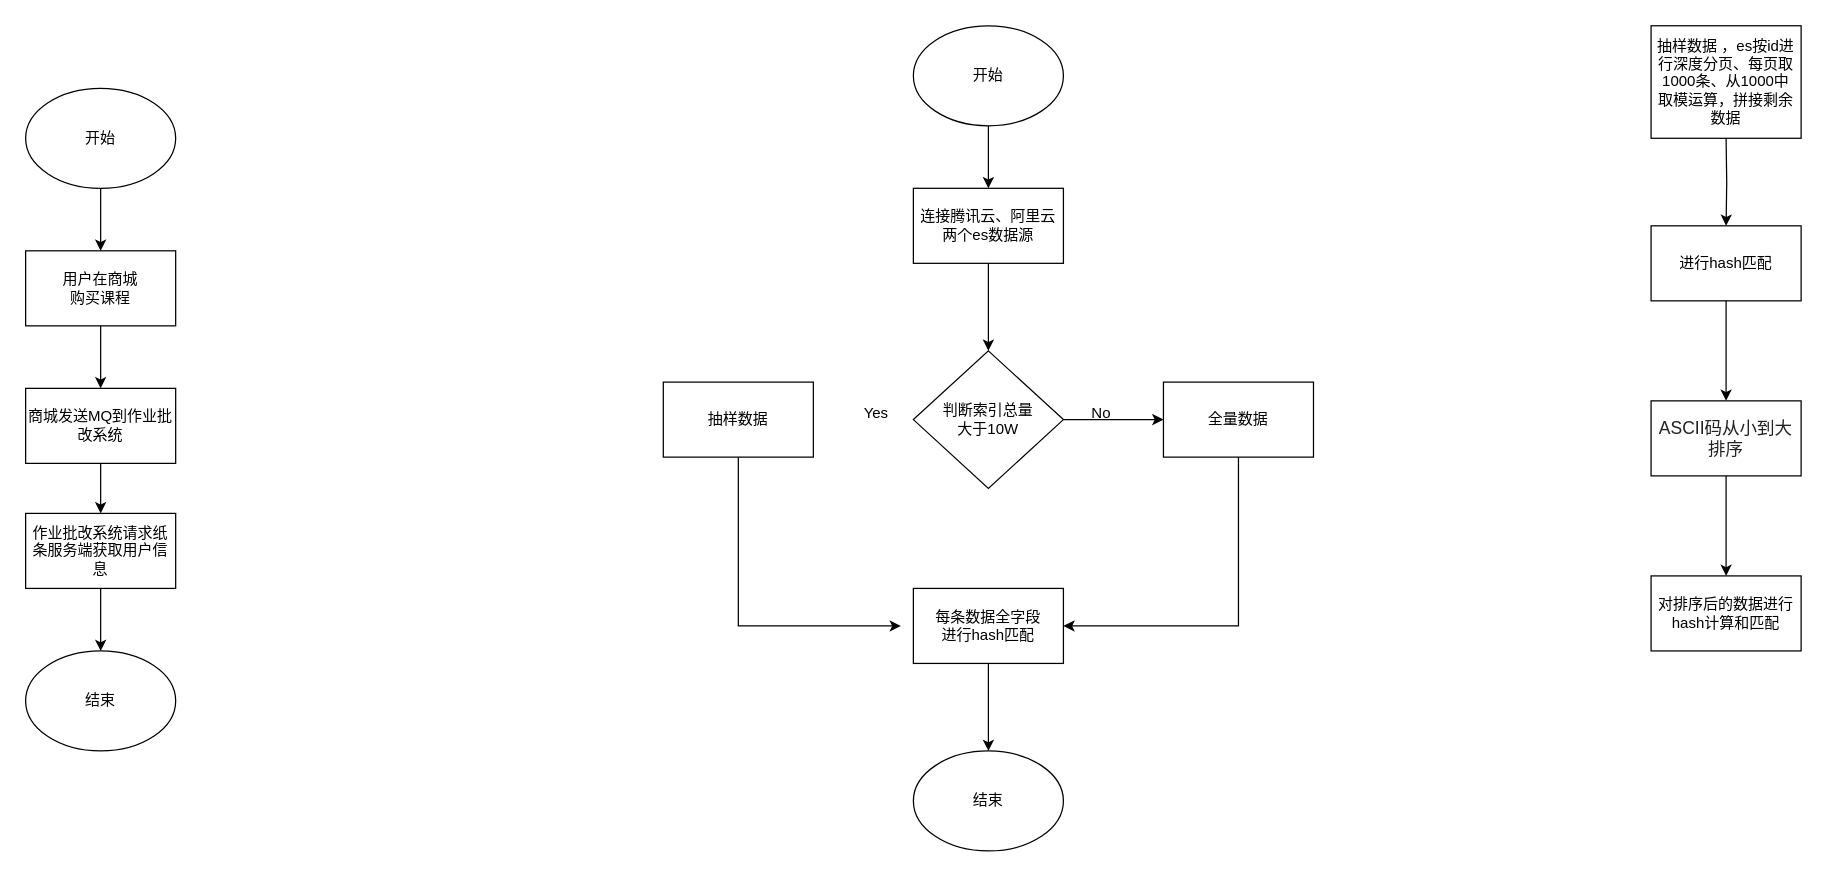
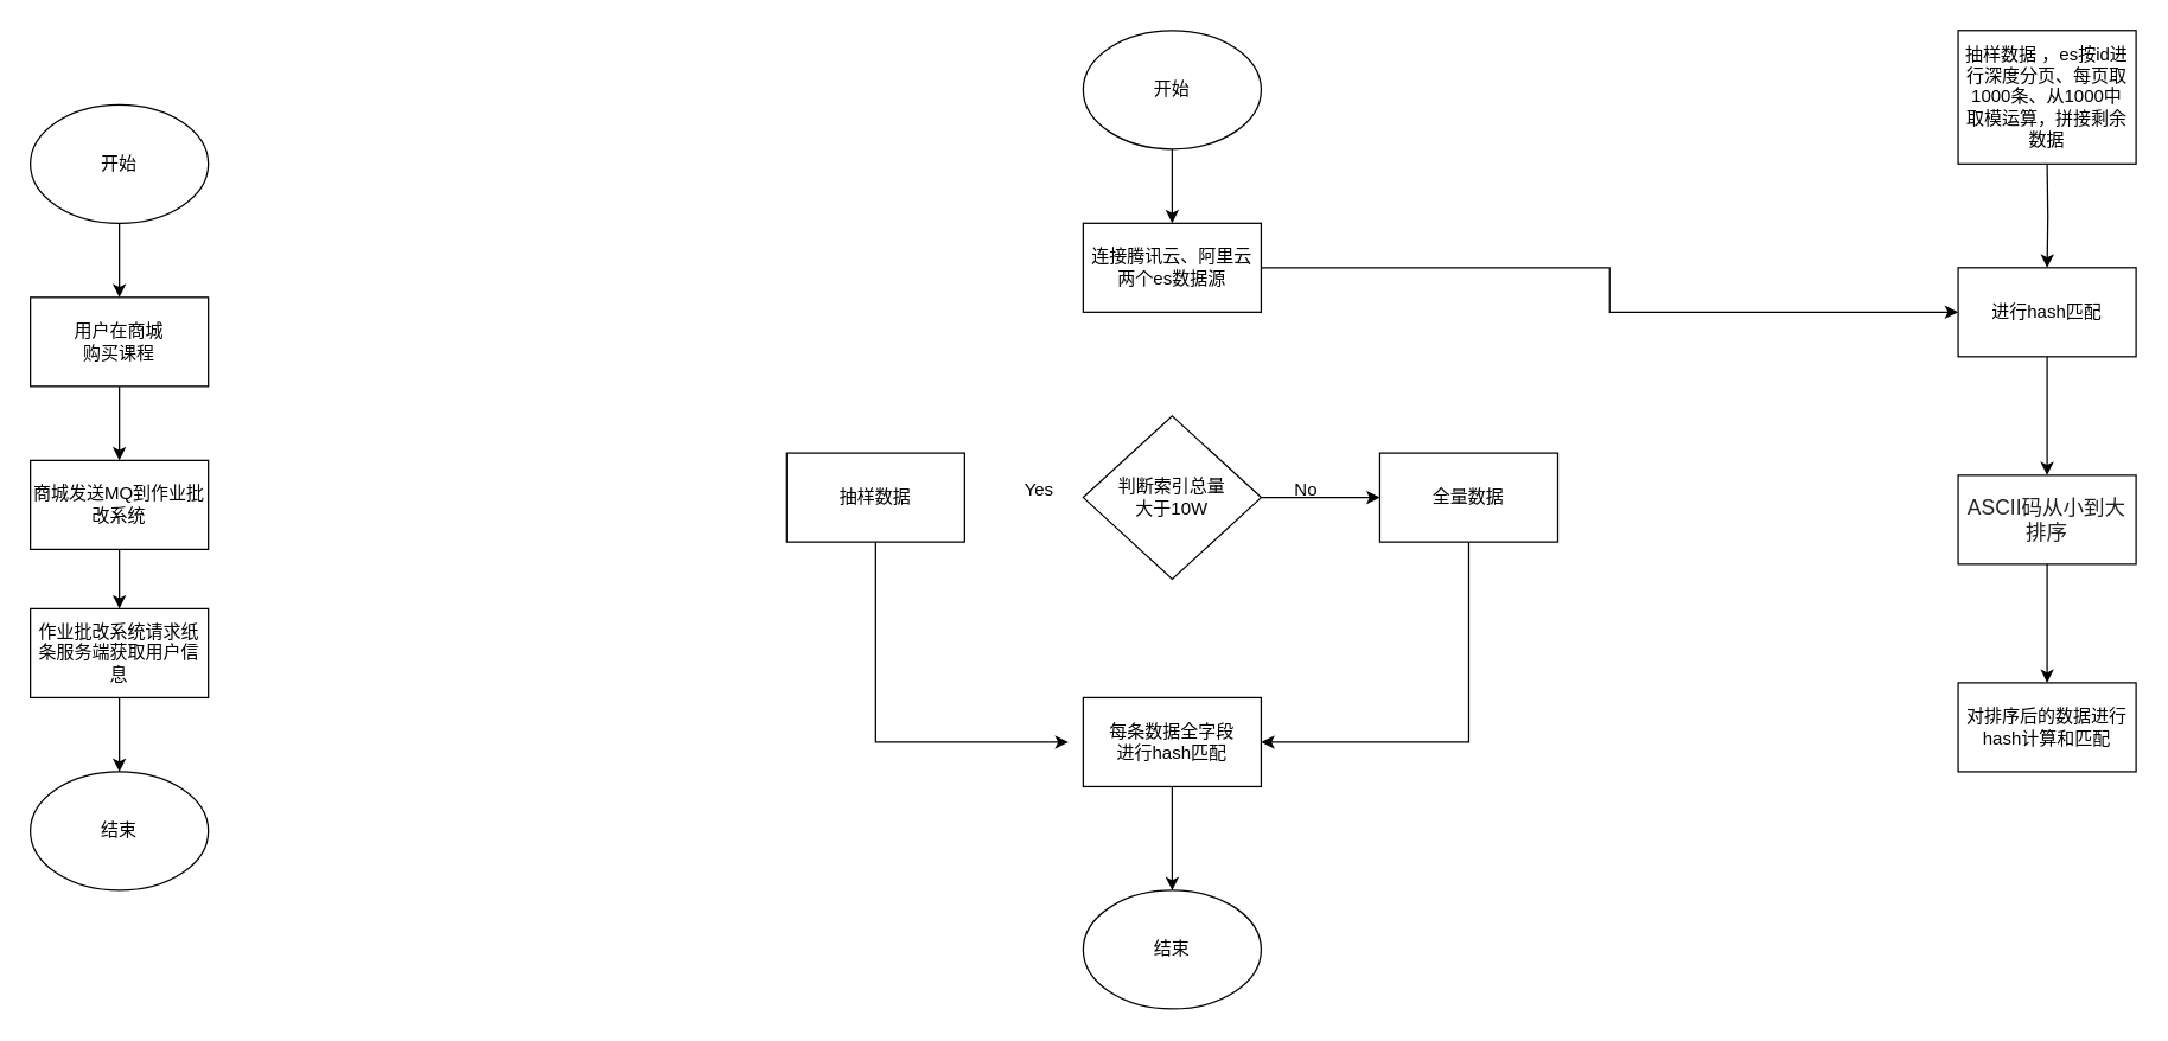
  <mxCell id="0" />
  <mxCell id="1" parent="0" />
  <mxCell id="2" style="edgeStyle=orthogonalEdgeStyle;rounded=0;orthogonalLoop=1;jettySize=auto;html=1;" parent="1" source="3" target="5" edge="1"><mxGeometry relative="1" as="geometry" /></mxCell>
  <mxCell id="3" value="开始" style="ellipse;whiteSpace=wrap;html=1;" parent="1" vertex="1"><mxGeometry x="20" y="70" width="120" height="80" as="geometry" /></mxCell>
  <mxCell id="4" style="edgeStyle=orthogonalEdgeStyle;rounded=0;orthogonalLoop=1;jettySize=auto;html=1;exitX=0.5;exitY=1;exitDx=0;exitDy=0;entryX=0.5;entryY=0;entryDx=0;entryDy=0;" parent="1" source="5" target="7" edge="1"><mxGeometry relative="1" as="geometry" /></mxCell>
  <mxCell id="5" value="用户在商城&lt;br&gt;购买课程" style="rounded=0;whiteSpace=wrap;html=1;" parent="1" vertex="1"><mxGeometry x="20" y="200" width="120" height="60" as="geometry" /></mxCell>
  <mxCell id="6" style="edgeStyle=orthogonalEdgeStyle;rounded=0;orthogonalLoop=1;jettySize=auto;html=1;entryX=0.5;entryY=0;entryDx=0;entryDy=0;" parent="1" source="7" target="9" edge="1"><mxGeometry relative="1" as="geometry" /></mxCell>
  <mxCell id="7" value="商城发送MQ到作业批改系统" style="rounded=0;whiteSpace=wrap;html=1;" parent="1" vertex="1"><mxGeometry x="20" y="310" width="120" height="60" as="geometry" /></mxCell>
  <mxCell id="8" style="edgeStyle=orthogonalEdgeStyle;rounded=0;orthogonalLoop=1;jettySize=auto;html=1;entryX=0.5;entryY=0;entryDx=0;entryDy=0;" parent="1" source="9" target="10" edge="1"><mxGeometry relative="1" as="geometry" /></mxCell>
  <mxCell id="9" value="作业批改系统请求纸条服务端获取用户信息" style="rounded=0;whiteSpace=wrap;html=1;" parent="1" vertex="1"><mxGeometry x="20" y="410" width="120" height="60" as="geometry" /></mxCell>
  <mxCell id="10" value="结束" style="ellipse;whiteSpace=wrap;html=1;" parent="1" vertex="1"><mxGeometry x="20" y="520" width="120" height="80" as="geometry" /></mxCell>
  <mxCell id="11" style="edgeStyle=orthogonalEdgeStyle;rounded=0;orthogonalLoop=1;jettySize=auto;html=1;exitX=0.5;exitY=1;exitDx=0;exitDy=0;entryX=0.5;entryY=0;entryDx=0;entryDy=0;" edge="1" parent="1" source="12" target="14"><mxGeometry relative="1" as="geometry" /></mxCell>
  <mxCell id="12" value="开始" style="ellipse;whiteSpace=wrap;html=1;" vertex="1" parent="1"><mxGeometry x="730" y="20" width="120" height="80" as="geometry" /></mxCell>
- <mxCell id="13" style="edgeStyle=orthogonalEdgeStyle;rounded=0;orthogonalLoop=1;jettySize=auto;html=1;entryX=0.5;entryY=0;entryDx=0;entryDy=0;" edge="1" parent="1" source="14" target="16"><mxGeometry relative="1" as="geometry" /></mxCell>
+ <mxCell id="13" style="edgeStyle=orthogonalEdgeStyle;rounded=0;orthogonalLoop=1;jettySize=auto;html=1;" edge="1" parent="1" source="14" target="28"><mxGeometry relative="1" as="geometry" /></mxCell>
  <mxCell id="14" value="连接腾讯云、阿里云&lt;br&gt;两个es数据源" style="rounded=0;whiteSpace=wrap;html=1;" vertex="1" parent="1"><mxGeometry x="730" y="150" width="120" height="60" as="geometry" /></mxCell>
  <mxCell id="15" value="" style="edgeStyle=orthogonalEdgeStyle;rounded=0;orthogonalLoop=1;jettySize=auto;html=1;" edge="1" parent="1" source="16" target="21"><mxGeometry relative="1" as="geometry" /></mxCell>
  <mxCell id="16" value="判断索引总量&lt;br&gt;大于10W" style="rhombus;whiteSpace=wrap;html=1;" vertex="1" parent="1"><mxGeometry x="730" y="280" width="120" height="110" as="geometry" /></mxCell>
  <mxCell id="17" style="edgeStyle=orthogonalEdgeStyle;rounded=0;orthogonalLoop=1;jettySize=auto;html=1;" edge="1" parent="1" source="18"><mxGeometry relative="1" as="geometry"><mxPoint x="720" y="500" as="targetPoint" /><Array as="points"><mxPoint x="590" y="500" /></Array></mxGeometry></mxCell>
  <mxCell id="18" value="抽样数据" style="whiteSpace=wrap;html=1;" vertex="1" parent="1"><mxGeometry x="530" y="305" width="120" height="60" as="geometry" /></mxCell>
  <mxCell id="19" value="Yes" style="text;html=1;align=center;verticalAlign=middle;resizable=0;points=[];autosize=1;strokeColor=none;fillColor=none;" vertex="1" parent="1"><mxGeometry x="680" y="320" width="40" height="20" as="geometry" /></mxCell>
  <mxCell id="20" style="edgeStyle=orthogonalEdgeStyle;rounded=0;orthogonalLoop=1;jettySize=auto;html=1;entryX=1;entryY=0.5;entryDx=0;entryDy=0;entryPerimeter=0;" edge="1" parent="1" source="21" target="25"><mxGeometry relative="1" as="geometry"><mxPoint x="860" y="500" as="targetPoint" /><Array as="points"><mxPoint x="990" y="500" /></Array></mxGeometry></mxCell>
  <mxCell id="21" value="全量数据&lt;br&gt;" style="whiteSpace=wrap;html=1;" vertex="1" parent="1"><mxGeometry x="930" y="305" width="120" height="60" as="geometry" /></mxCell>
  <mxCell id="22" value="No" style="text;html=1;align=center;verticalAlign=middle;resizable=0;points=[];autosize=1;strokeColor=none;fillColor=none;" vertex="1" parent="1"><mxGeometry x="865" y="320" width="30" height="20" as="geometry" /></mxCell>
  <mxCell id="23" value="结束" style="ellipse;whiteSpace=wrap;html=1;" vertex="1" parent="1"><mxGeometry x="730" y="600" width="120" height="80" as="geometry" /></mxCell>
  <mxCell id="24" style="edgeStyle=orthogonalEdgeStyle;rounded=0;orthogonalLoop=1;jettySize=auto;html=1;exitX=0.5;exitY=1;exitDx=0;exitDy=0;entryX=0.5;entryY=0;entryDx=0;entryDy=0;" edge="1" parent="1" source="25" target="23"><mxGeometry relative="1" as="geometry" /></mxCell>
  <mxCell id="25" value="每条数据全字段&lt;br&gt;进行hash匹配" style="whiteSpace=wrap;html=1;" vertex="1" parent="1"><mxGeometry x="730" y="470" width="120" height="60" as="geometry" /></mxCell>
  <mxCell id="26" value="" style="edgeStyle=orthogonalEdgeStyle;rounded=0;orthogonalLoop=1;jettySize=auto;html=1;" edge="1" parent="1" target="28"><mxGeometry relative="1" as="geometry"><mxPoint x="1380" y="110" as="sourcePoint" /></mxGeometry></mxCell>
  <mxCell id="27" value="" style="edgeStyle=orthogonalEdgeStyle;rounded=0;orthogonalLoop=1;jettySize=auto;html=1;" edge="1" parent="1" source="28" target="30"><mxGeometry relative="1" as="geometry" /></mxCell>
  <mxCell id="28" value="进行hash匹配" style="whiteSpace=wrap;html=1;" vertex="1" parent="1"><mxGeometry x="1320" y="180" width="120" height="60" as="geometry" /></mxCell>
  <mxCell id="29" style="edgeStyle=orthogonalEdgeStyle;rounded=0;orthogonalLoop=1;jettySize=auto;html=1;" edge="1" parent="1" source="30"><mxGeometry relative="1" as="geometry"><mxPoint x="1380" y="460" as="targetPoint" /></mxGeometry></mxCell>
  <mxCell id="30" value="&lt;span style=&quot;color: rgb(34 , 34 , 34) ; font-family: &amp;#34;helvetica neue&amp;#34; , &amp;#34;hiragino sans gb&amp;#34; , &amp;#34;microsoft yahei&amp;#34; , , &amp;#34;arial&amp;#34; , sans-serif ; font-size: 14px ; text-align: left ; background-color: rgb(255 , 255 , 255)&quot;&gt;ASCII码从小到大排序&lt;/span&gt;" style="whiteSpace=wrap;html=1;" vertex="1" parent="1"><mxGeometry x="1320" y="320" width="120" height="60" as="geometry" /></mxCell>
  <mxCell id="31" value="对排序后的数据进行hash计算和匹配" style="rounded=0;whiteSpace=wrap;html=1;" vertex="1" parent="1"><mxGeometry x="1320" y="460" width="120" height="60" as="geometry" /></mxCell>
  <mxCell id="32" value="抽样数据 ，es按id进行深度分页、每页取1000条、从1000中&lt;br&gt;取模运算，拼接剩余数据" style="rounded=0;whiteSpace=wrap;html=1;" vertex="1" parent="1"><mxGeometry x="1320" y="20" width="120" height="90" as="geometry" /></mxCell>
